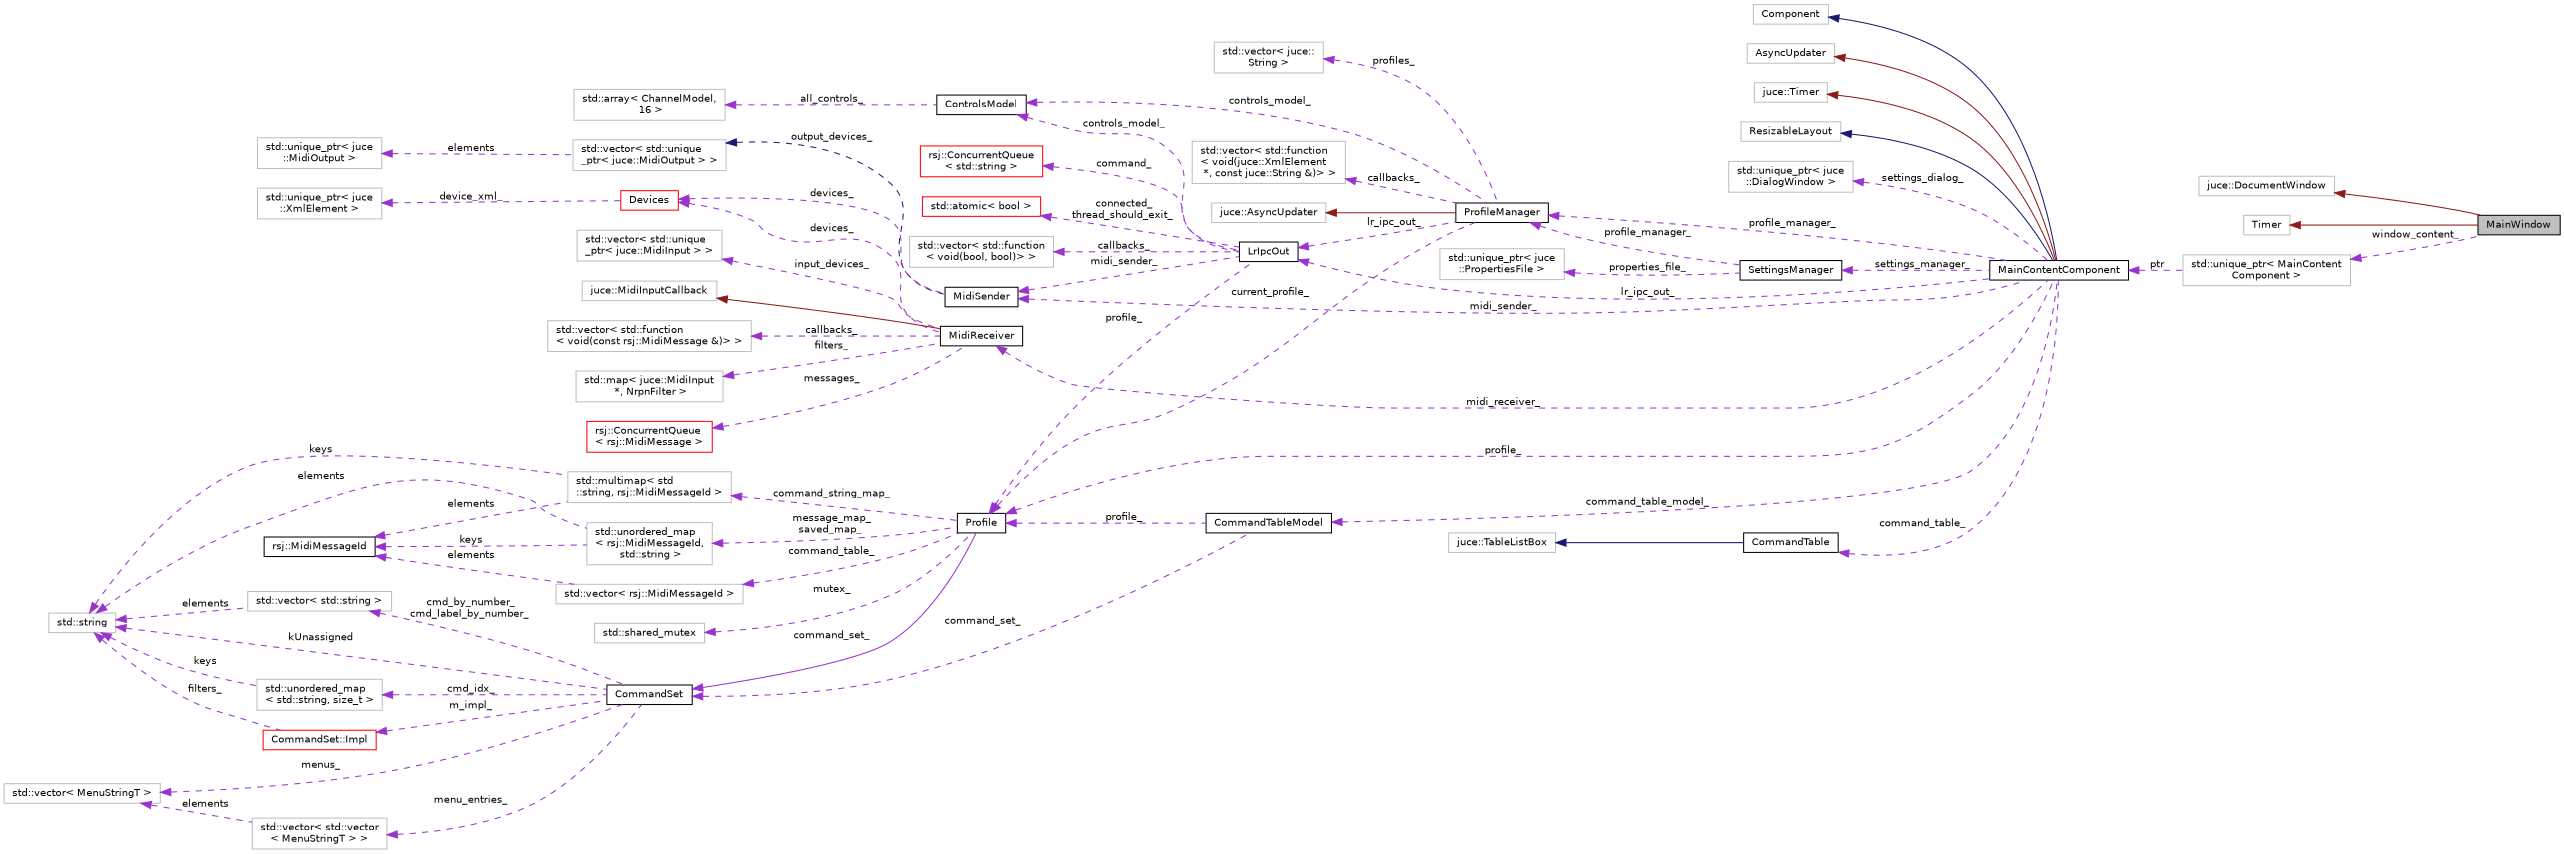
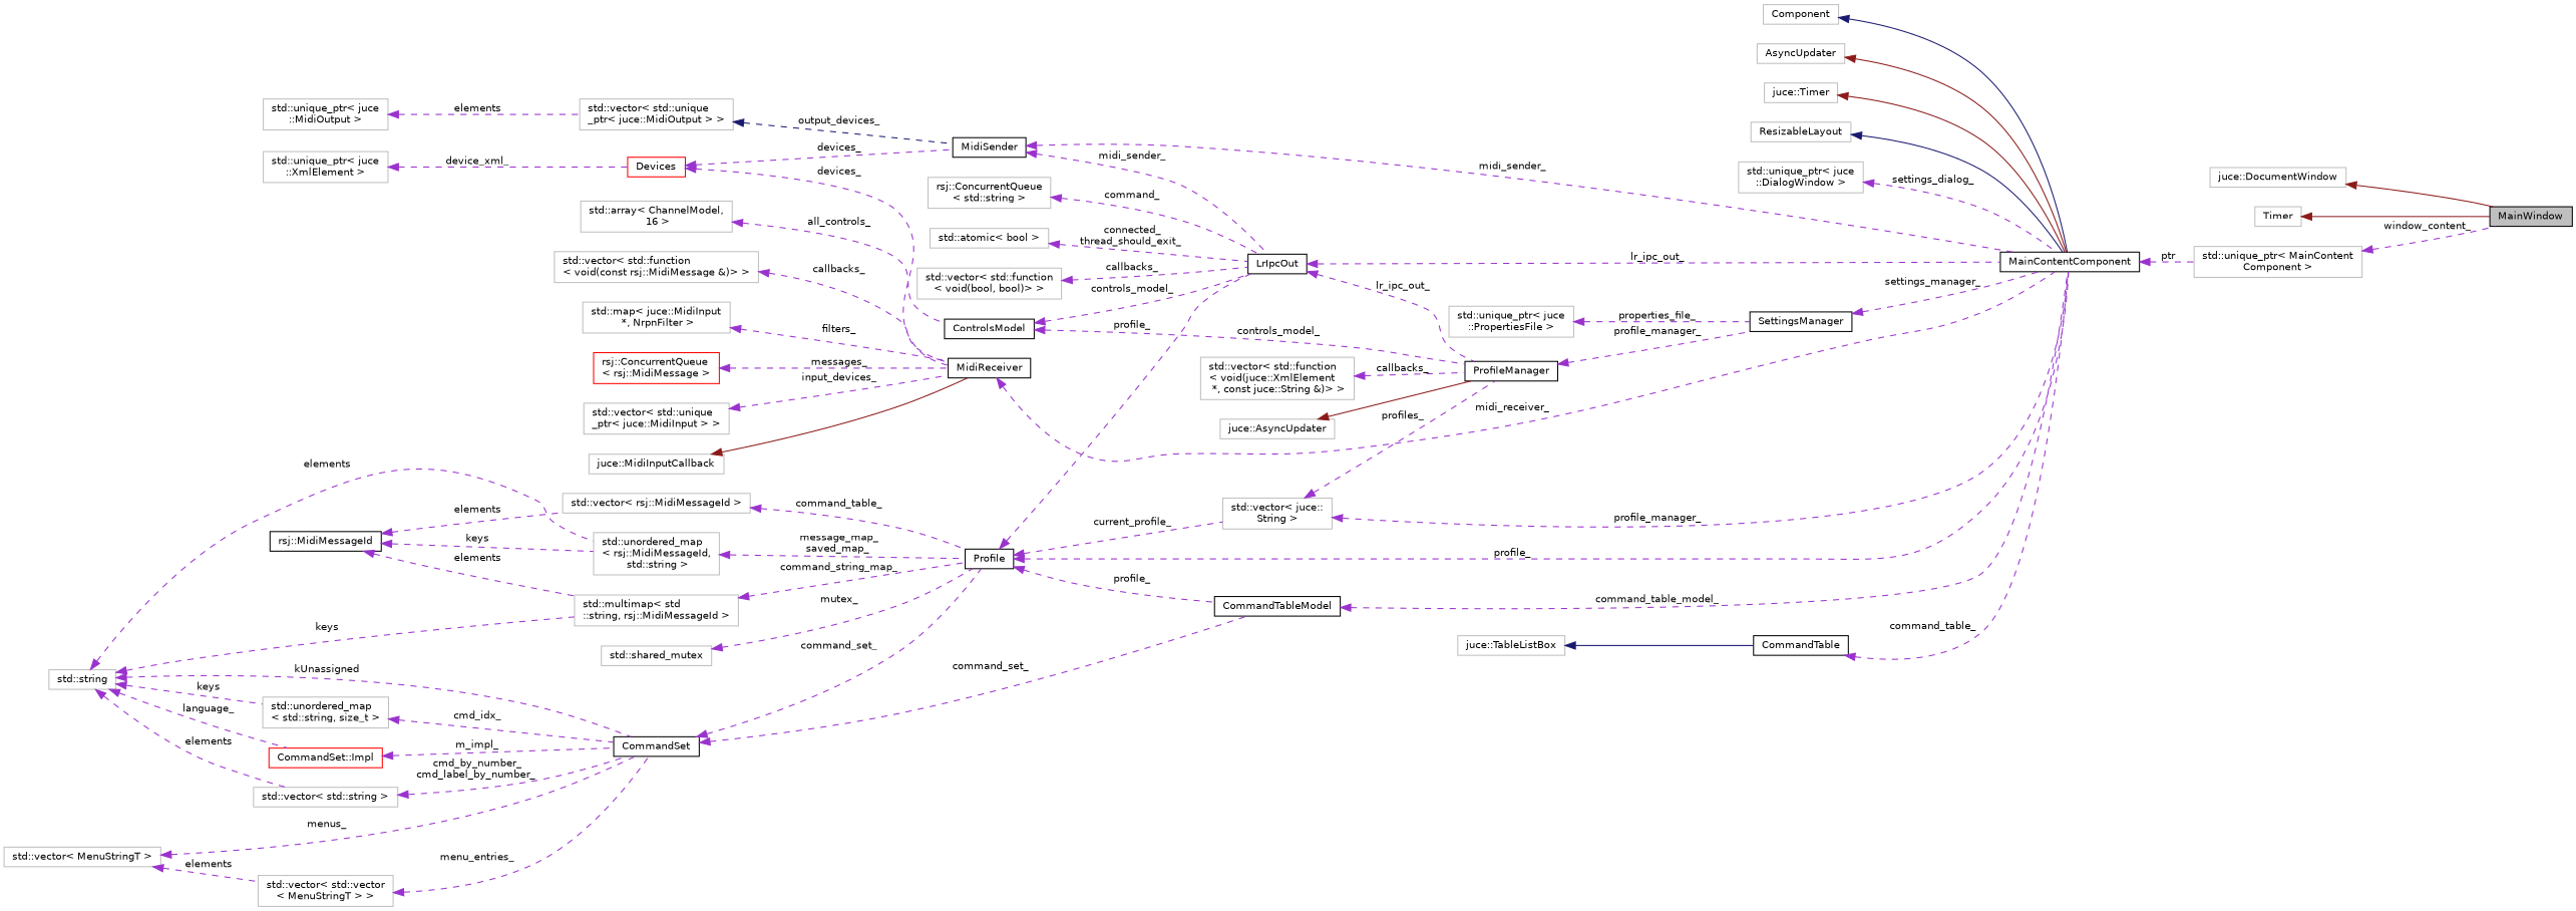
  digraph {
    rankdir=LR
    node [color=grey75 fillcolor=white fontname=Helvetica fontsize=10 shape=record style=filled]
    edge [color=darkorchid3 dir=back fontname=Helvetica fontsize=10 labelfontname=Helvetica labelfontsize=10 style=dashed]
    n1 [color=black fillcolor=grey75 fontcolor=black height=0.2 label=MainWindow width=0.4]
    n2 [height=0.2 label="juce::DocumentWindow" width=0.4]
    n3 [height=0.2 label=Timer width=0.4]
    n4 [height=0.2 label="std::unique_ptr\< MainContent\lComponent \>" width=0.4]
    n5 [color=black height=0.2 label=MainContentComponent width=0.4]
    n6 [height=0.2 label=Component width=0.4]
    n7 [height=0.2 label=AsyncUpdater width=0.4]
    n8 [height=0.2 label="juce::Timer" width=0.4]
    n9 [height=0.2 label=ResizableLayout width=0.4]
    n10 [height=0.2 label="std::unique_ptr\< juce\l::DialogWindow \>" width=0.4]
    n11 [color=black height=0.2 label=ProfileManager width=0.4]
    n12 [color=black height=0.2 label=SettingsManager width=0.4]
    n13 [height=0.2 label="juce::AsyncUpdater" width=0.4]
    n14 [height=0.2 label="std::vector\< juce::\lString \>" width=0.4]
    n15 [color=black height=0.2 label=Profile width=0.4]
    n16 [color=black height=0.2 label=LrIpcOut width=0.4]
    n17 [color=black height=0.2 label=CommandTableModel width=0.4]
    n18 [color=black height=0.2 label=CommandSet width=0.4]
    n19 [height=0.2 label="std::vector\< std::vector\l\< MenuStringT \> \>" width=0.4]
    n20 [height=0.2 label="std::vector\< MenuStringT \>" width=0.4]
    n21 [height=0.2 label="std::unordered_map\l\< std::string, size_t \>" width=0.4]
    n22 [height=0.2 label="std::string" width=0.4]
    n23 [color=red height=0.2 label="CommandSet::Impl" width=0.4]
    n24 [height=0.2 label="std::vector\< std::string \>" width=0.4]
    n25 [height=0.2 label="std::multimap\< std\l::string, rsj::MidiMessageId \>" width=0.4]
    n26 [height=0.2 label="std::unordered_map\l\< rsj::MidiMessageId,\l std::string \>" width=0.4]
    n27 [height=0.2 label="std::shared_mutex" width=0.4]
    n28 [height=0.2 label="std::vector\< rsj::MidiMessageId \>" width=0.4]
    n29 [color=black height=0.2 label="rsj::MidiMessageId" width=0.4]
    n30 [height=0.2 label="std::vector\< std::function\l\< void(juce::XmlElement\l *, const juce::String &)\> \>" width=0.4]
    n31 [color=black height=0.2 label=ControlsModel width=0.4]
    n32 [height=0.2 label="std::array\< ChannelModel,\l 16 \>" width=0.4]
-   n33 [color=red height=0.2 label="rsj::ConcurrentQueue\l\< std::string \>" width=0.4]
-   n34 [color=red height=0.2 label="std::atomic\< bool \>" width=0.4]
+   n33 [height=0.2 label="rsj::ConcurrentQueue\l\< std::string \>" width=0.4]
+   n34 [height=0.2 label="std::atomic\< bool \>" width=0.4]
    n35 [height=0.2 label="std::vector\< std::function\l\< void(bool, bool)\> \>" width=0.4]
    n36 [color=black height=0.2 label=MidiSender width=0.4]
    n37 [height=0.2 label="std::vector\< std::unique\l_ptr\< juce::MidiOutput \> \>" width=0.4]
    n38 [height=0.2 label="std::unique_ptr\< juce\l::MidiOutput \>" width=0.4]
    n39 [color=red height=0.2 label=Devices width=0.4]
    n40 [color=black height=0.2 label=MidiReceiver width=0.4]
    n41 [height=0.2 label="std::unique_ptr\< juce\l::XmlElement \>" width=0.4]
    n42 [height=0.2 label="std::unique_ptr\< juce\l::PropertiesFile \>" width=0.4]
    n43 [color=black height=0.2 label=CommandTable width=0.4]
    n44 [height=0.2 label="juce::TableListBox" width=0.4]
    n45 [height=0.2 label="juce::MidiInputCallback" width=0.4]
    n46 [height=0.2 label="std::vector\< std::function\l\< void(const rsj::MidiMessage &)\> \>" width=0.4]
    n47 [height=0.2 label="std::map\< juce::MidiInput\l *, NrpnFilter \>" width=0.4]
    n48 [color=red height=0.2 label="rsj::ConcurrentQueue\l\< rsj::MidiMessage \>" width=0.4]
    n49 [height=0.2 label="std::vector\< std::unique\l_ptr\< juce::MidiInput \> \>" width=0.4]
    n2 -> n1 [color=firebrick4 style=solid]
    n3 -> n1 [color=firebrick4 style=solid]
    n4 -> n1 [label=" window_content_"]
    n5 -> n4 [label=" ptr"]
    n6 -> n5 [color=midnightblue style=solid]
    n7 -> n5 [color=firebrick4 style=solid]
    n8 -> n5 [color=firebrick4 style=solid]
    n9 -> n5 [color=midnightblue style=solid]
    n10 -> n5 [label=" settings_dialog_"]
-   n11 -> n5 [label=" profile_manager_"]
+   n14 -> n5 [label=" profile_manager_"]
    n11 -> n12 [label=" profile_manager_"]
    n12 -> n5 [label=" settings_manager_"]
    n13 -> n11 [color=firebrick4 style=solid]
    n14 -> n11 [label=" profiles_"]
    n15 -> n5 [label=" profile_"]
-   n15 -> n11 [label=" current_profile_"]
+   n15 -> n14 [label=" current_profile_"]
    n15 -> n16 [label=" profile_"]
    n15 -> n17 [label=" profile_"]
    n16 -> n5 [label=" lr_ipc_out_"]
    n16 -> n11 [label=" lr_ipc_out_"]
    n17 -> n5 [label=" command_table_model_"]
-   n18 -> n15 [label=" command_set_" style=solid]
+   n18 -> n15 [label=" command_set_"]
    n18 -> n17 [label=" command_set_"]
    n19 -> n18 [label=" menu_entries_"]
    n20 -> n18 [label=" menus_"]
    n20 -> n19 [label=" elements"]
    n21 -> n18 [label=" cmd_idx_"]
    n22 -> n18 [label=" kUnassigned"]
    n22 -> n21 [label=" keys"]
-   n22 -> n23 [label=" filters_"]
+   n22 -> n23 [label=" language_"]
    n22 -> n24 [label=" elements"]
    n22 -> n25 [label=" keys"]
    n22 -> n26 [label=" elements"]
    n23 -> n18 [label=" m_impl_"]
    n24 -> n18 [label=" cmd_by_number_\ncmd_label_by_number_"]
    n25 -> n15 [label=" command_string_map_"]
    n26 -> n15 [label=" message_map_\nsaved_map_"]
    n27 -> n15 [label=" mutex_"]
    n28 -> n15 [label=" command_table_"]
    n29 -> n25 [label=" elements"]
    n29 -> n26 [label=" keys"]
    n29 -> n28 [label=" elements"]
    n30 -> n11 [label=" callbacks_"]
    n31 -> n11 [label=" controls_model_"]
    n31 -> n16 [label=" controls_model_"]
    n32 -> n31 [label=" all_controls_"]
    n33 -> n16 [label=" command_"]
    n34 -> n16 [label=" connected_\nthread_should_exit_"]
    n35 -> n16 [label=" callbacks_"]
    n36 -> n5 [label=" midi_sender_"]
    n36 -> n16 [label=" midi_sender_"]
    n37 -> n36 [color=midnightblue label=" output_devices_"]
    n38 -> n37 [label=" elements"]
    n39 -> n36 [label=" devices_"]
    n39 -> n40 [label=" devices_"]
    n40 -> n5 [label=" midi_receiver_"]
    n41 -> n39 [label=" device_xml_"]
    n42 -> n12 [label=" properties_file_"]
    n43 -> n5 [label=" command_table_"]
    n44 -> n43 [color=midnightblue style=solid]
    n45 -> n40 [color=firebrick4 style=solid]
    n46 -> n40 [label=" callbacks_"]
    n47 -> n40 [label=" filters_"]
    n48 -> n40 [label=" messages_"]
    n49 -> n40 [label=" input_devices_"]
  }
